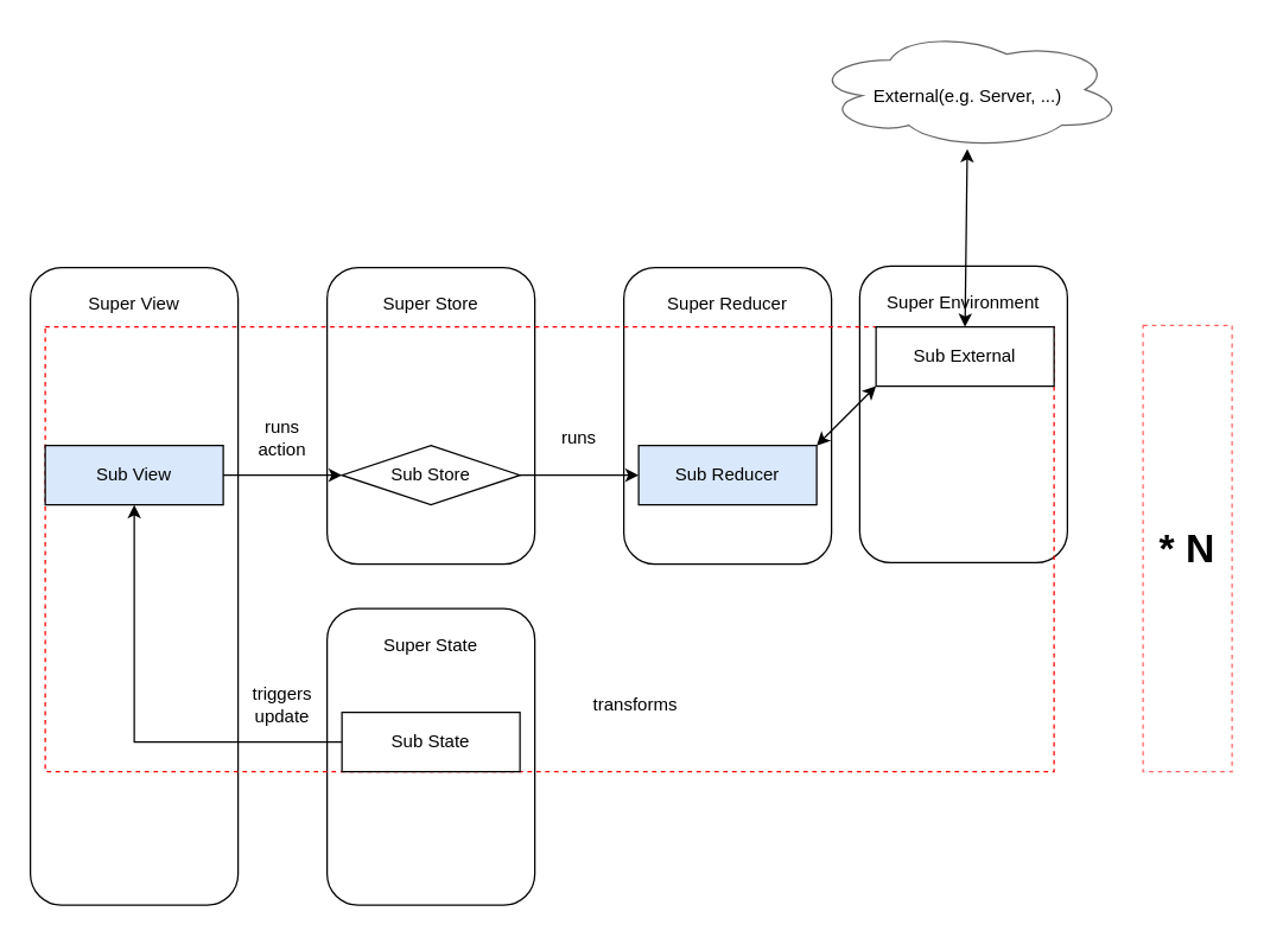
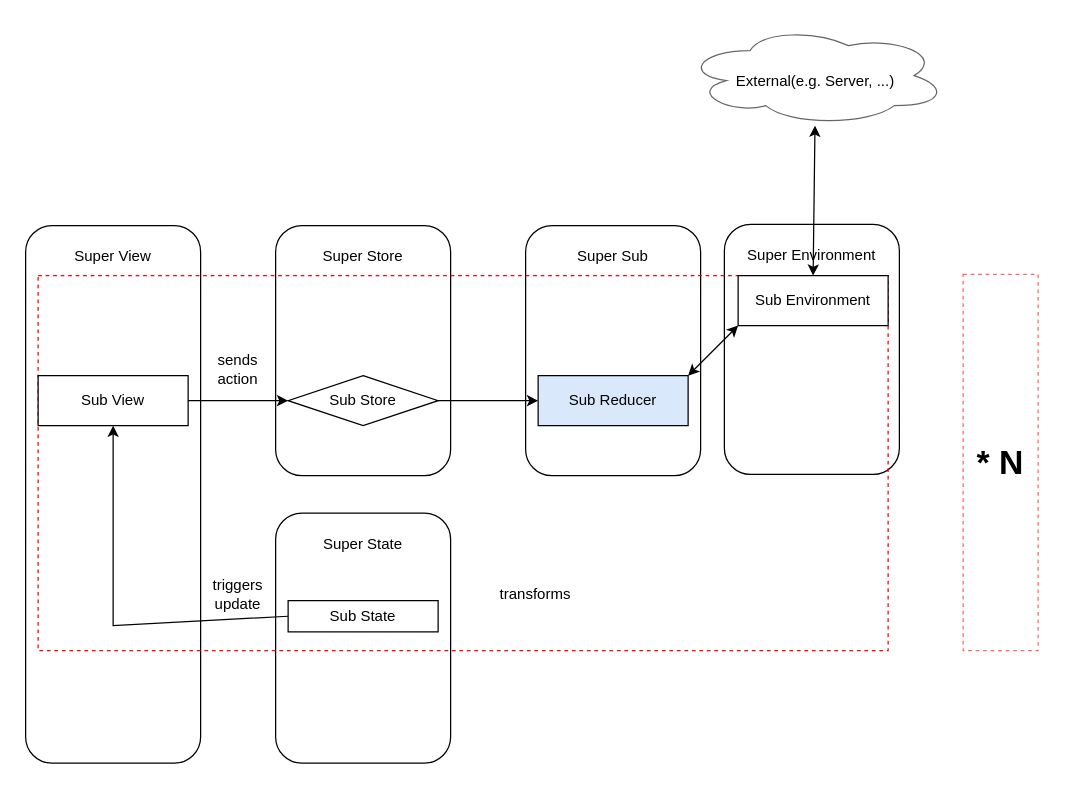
  <mxCell id="0" />
  <mxCell id="1" parent="0" />
  <mxCell id="2" value="" style="rounded=1;whiteSpace=wrap;html=1;" vertex="1" parent="1"><mxGeometry x="579" y="179" width="140" height="200" as="geometry" /></mxCell>
  <mxCell id="3" value="Super Environment" style="text;html=1;strokeColor=none;fillColor=none;align=center;verticalAlign=middle;whiteSpace=wrap;rounded=0;" vertex="1" parent="1"><mxGeometry x="596" y="189" width="106" height="30" as="geometry" /></mxCell>
  <mxCell id="4" value="" style="rounded=1;whiteSpace=wrap;html=1;" vertex="1" parent="1"><mxGeometry x="20" y="180" width="140" height="430" as="geometry" /></mxCell>
  <mxCell id="5" value="" style="rounded=1;whiteSpace=wrap;html=1;" vertex="1" parent="1"><mxGeometry x="220" y="180" width="140" height="200" as="geometry" /></mxCell>
  <mxCell id="6" value="" style="rounded=1;whiteSpace=wrap;html=1;" vertex="1" parent="1"><mxGeometry x="420" y="180" width="140" height="200" as="geometry" /></mxCell>
  <mxCell id="7" value="" style="rounded=1;whiteSpace=wrap;html=1;" vertex="1" parent="1"><mxGeometry x="220" y="410" width="140" height="200" as="geometry" /></mxCell>
- <mxCell id="8" value="Super Reducer" style="text;html=1;strokeColor=none;fillColor=none;align=center;verticalAlign=middle;whiteSpace=wrap;rounded=0;" vertex="1" parent="1"><mxGeometry x="445" y="190" width="90" height="30" as="geometry" /></mxCell>
+ <mxCell id="8" value="Super Sub" style="text;html=1;strokeColor=none;fillColor=none;align=center;verticalAlign=middle;whiteSpace=wrap;rounded=0;" vertex="1" parent="1"><mxGeometry x="445" y="190" width="90" height="30" as="geometry" /></mxCell>
  <mxCell id="9" value="Super View" style="text;html=1;strokeColor=none;fillColor=none;align=center;verticalAlign=middle;whiteSpace=wrap;rounded=0;" vertex="1" parent="1"><mxGeometry x="50" y="190" width="80" height="30" as="geometry" /></mxCell>
  <mxCell id="10" value="Super Store" style="text;html=1;strokeColor=none;fillColor=none;align=center;verticalAlign=middle;whiteSpace=wrap;rounded=0;" vertex="1" parent="1"><mxGeometry x="250" y="190" width="80" height="30" as="geometry" /></mxCell>
  <mxCell id="11" value="Super State" style="text;html=1;strokeColor=none;fillColor=none;align=center;verticalAlign=middle;whiteSpace=wrap;rounded=0;" vertex="1" parent="1"><mxGeometry x="245" y="420" width="90" height="30" as="geometry" /></mxCell>
  <mxCell id="12" value="&lt;b&gt;&lt;font style=&quot;font-size: 27px&quot;&gt;* N&lt;/font&gt;&lt;/b&gt;" style="text;html=1;strokeColor=#FF0000;fillColor=none;align=center;verticalAlign=middle;whiteSpace=wrap;rounded=0;dashed=1;opacity=60;" vertex="1" parent="1"><mxGeometry x="770" y="219" width="60" height="301" as="geometry" /></mxCell>
  <mxCell id="13" value="" style="endArrow=classic;startArrow=classic;html=1;rounded=0;fontSize=27;exitX=0.5;exitY=0;exitDx=0;exitDy=0;" edge="1" parent="1" source="30" target="14"><mxGeometry width="50" height="50" relative="1" as="geometry"><mxPoint x="540" y="410" as="sourcePoint" /><mxPoint x="650" y="90" as="targetPoint" /></mxGeometry></mxCell>
  <mxCell id="14" value="&lt;font style=&quot;font-size: 12px&quot;&gt;External(e.g. Server, ...)&lt;/font&gt;" style="ellipse;shape=cloud;whiteSpace=wrap;html=1;fontSize=27;strokeColor=default;fillColor=none;opacity=60;" vertex="1" parent="1"><mxGeometry x="547" y="20" width="210" height="80" as="geometry" /></mxCell>
  <mxCell id="15" value="" style="group;strokeColor=#FF0000;dashed=1;" vertex="1" connectable="0" parent="1"><mxGeometry x="30" y="220" width="680" height="300" as="geometry" /></mxCell>
  <mxCell id="16" value="" style="group;strokeColor=none;dashed=1;fillColor=none;opacity=60;" vertex="1" connectable="0" parent="15"><mxGeometry y="60" width="520" height="240" as="geometry" /></mxCell>
  <mxCell id="17" value="" style="group" vertex="1" connectable="0" parent="16"><mxGeometry width="520" height="140" as="geometry" /></mxCell>
- <mxCell id="18" value="Sub View" style="rounded=0;whiteSpace=wrap;html=1;fillColor=#dae8fc;" vertex="1" parent="17"><mxGeometry y="20" width="120" height="40" as="geometry" /></mxCell>
+ <mxCell id="18" value="Sub View" style="rounded=0;whiteSpace=wrap;html=1;" vertex="1" parent="17"><mxGeometry y="20" width="120" height="40" as="geometry" /></mxCell>
  <mxCell id="19" value="Sub Store" style="rhombus;whiteSpace=wrap;html=1;" vertex="1" parent="17"><mxGeometry x="200" y="20" width="120" height="40" as="geometry" /></mxCell>
  <mxCell id="20" value="Sub Reducer" style="rounded=0;whiteSpace=wrap;html=1;fillColor=#dae8fc;" vertex="1" parent="17"><mxGeometry x="400" y="20" width="120" height="40" as="geometry" /></mxCell>
  <mxCell id="21" value="" style="endArrow=classic;html=1;rounded=0;exitX=1;exitY=0.5;exitDx=0;exitDy=0;entryX=0;entryY=0.5;entryDx=0;entryDy=0;" edge="1" parent="17" source="18" target="19"><mxGeometry width="50" height="50" relative="1" as="geometry"><mxPoint x="350" y="200" as="sourcePoint" /><mxPoint x="400" y="150" as="targetPoint" /></mxGeometry></mxCell>
- <mxCell id="22" value="runs action" style="text;html=1;strokeColor=none;fillColor=none;align=center;verticalAlign=middle;whiteSpace=wrap;rounded=0;" vertex="1" parent="17"><mxGeometry x="130" width="60" height="30" as="geometry" /></mxCell>
+ <mxCell id="22" value="sends action" style="text;html=1;strokeColor=none;fillColor=none;align=center;verticalAlign=middle;whiteSpace=wrap;rounded=0;" vertex="1" parent="17"><mxGeometry x="130" width="60" height="30" as="geometry" /></mxCell>
  <mxCell id="23" value="" style="endArrow=classic;html=1;rounded=0;exitX=1;exitY=0.5;exitDx=0;exitDy=0;entryX=0;entryY=0.5;entryDx=0;entryDy=0;" edge="1" parent="17" source="19" target="20"><mxGeometry width="50" height="50" relative="1" as="geometry"><mxPoint x="130" y="50" as="sourcePoint" /><mxPoint x="210" y="50" as="targetPoint" /></mxGeometry></mxCell>
- <mxCell id="24" value="runs" style="text;html=1;strokeColor=none;fillColor=none;align=center;verticalAlign=middle;whiteSpace=wrap;rounded=0;" vertex="1" parent="17"><mxGeometry x="330" width="60" height="30" as="geometry" /></mxCell>
- <mxCell id="25" value="Sub State" style="rounded=0;whiteSpace=wrap;html=1;" vertex="1" parent="16"><mxGeometry x="200" y="200" width="120" height="40" as="geometry" /></mxCell>
+ <mxCell id="25" value="Sub State" style="rounded=0;whiteSpace=wrap;html=1;" vertex="1" parent="16"><mxGeometry x="200" y="200" width="120" height="25" as="geometry" /></mxCell>
  <mxCell id="26" value="" style="endArrow=classic;html=1;rounded=0;exitX=0;exitY=0.5;exitDx=0;exitDy=0;entryX=0.5;entryY=1;entryDx=0;entryDy=0;" edge="1" parent="16" source="25" target="18"><mxGeometry width="50" height="50" relative="1" as="geometry"><mxPoint x="350" y="280" as="sourcePoint" /><mxPoint x="400" y="230" as="targetPoint" /><Array as="points"><mxPoint x="60" y="220" /></Array></mxGeometry></mxCell>
  <mxCell id="27" value="triggers update" style="text;html=1;strokeColor=none;fillColor=none;align=center;verticalAlign=middle;whiteSpace=wrap;rounded=0;" vertex="1" parent="16"><mxGeometry x="130" y="180" width="60" height="30" as="geometry" /></mxCell>
  <mxCell id="28" value="transforms" style="text;html=1;strokeColor=none;fillColor=none;align=center;verticalAlign=middle;whiteSpace=wrap;rounded=0;" vertex="1" parent="16"><mxGeometry x="368" y="180" width="60" height="30" as="geometry" /></mxCell>
  <mxCell id="29" value="" style="endArrow=classic;startArrow=classic;html=1;rounded=0;fontSize=27;exitX=1;exitY=0;exitDx=0;exitDy=0;entryX=0;entryY=1;entryDx=0;entryDy=0;entryPerimeter=0;" edge="1" parent="15" source="20" target="30"><mxGeometry width="50" height="50" relative="1" as="geometry"><mxPoint x="510" y="190" as="sourcePoint" /><mxPoint x="560" y="40" as="targetPoint" /></mxGeometry></mxCell>
- <mxCell id="30" value="Sub External" style="rounded=0;whiteSpace=wrap;html=1;" vertex="1" parent="15"><mxGeometry x="560" width="120" height="40" as="geometry" /></mxCell>
+ <mxCell id="30" value="Sub Environment" style="rounded=0;whiteSpace=wrap;html=1;" vertex="1" parent="15"><mxGeometry x="560" width="120" height="40" as="geometry" /></mxCell>
